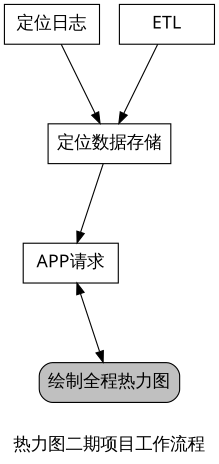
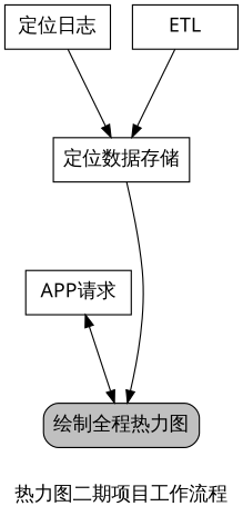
  digraph {
    compound=true
    fontname="Microsoft YaHei"
    fontsize=16
    label="热力图二期项目工作流程"
    ranksep=1
    shape=box
    splines=true
    node [fontname="Microsoft YaHei" fontsize=16 shape=box]
    edge [fontname="Microsoft YaHei" fontsize=16 shape=box]
    n1 [label="定位日志" width=1.2]
    n2 [label="定位数据存储" width=1.2]
    ETL [width=1.2]
    n4 [label="APP请求" width=1.2]
    n5 [fillcolor=gray label="绘制全程热力图" style="rounded,filled" width=1.2]
    n1 -> n2
-   n2 -> n4
+   n2 -> n5
    ETL -> n2
    n4 -> n5 [dir=both]
  }
